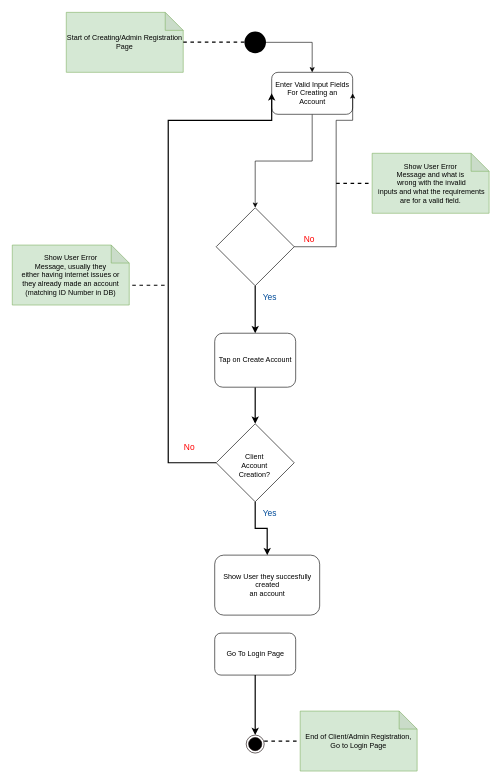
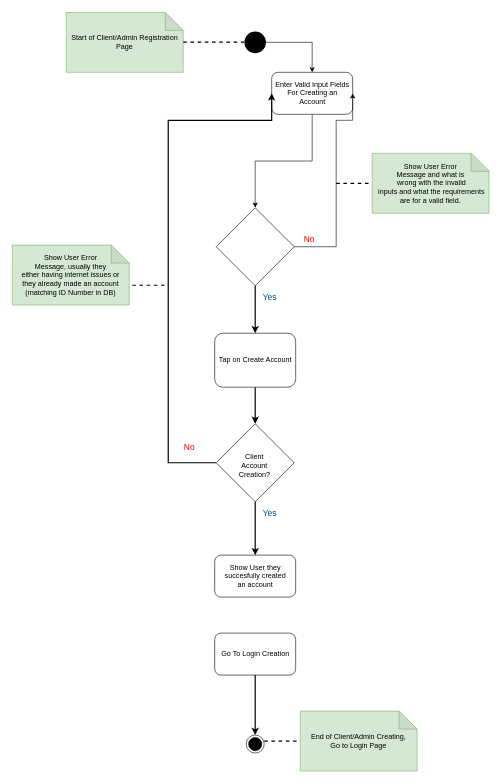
  <mxCell id="0" />
  <mxCell id="1" parent="0" />
  <mxCell id="2" style="edgeStyle=orthogonalEdgeStyle;rounded=0;orthogonalLoop=1;jettySize=auto;html=1;entryX=0.5;entryY=0;entryDx=0;entryDy=0;" edge="1" parent="1" source="3" target="5"><mxGeometry relative="1" as="geometry" /></mxCell>
  <mxCell id="3" value="" style="ellipse;html=1;shape=endState;fillColor=#000000;strokeWidth=6;" vertex="1" parent="1"><mxGeometry x="410" y="55" width="30" height="30" as="geometry" /></mxCell>
  <mxCell id="4" style="edgeStyle=orthogonalEdgeStyle;rounded=0;orthogonalLoop=1;jettySize=auto;html=1;" edge="1" parent="1" source="5" target="8"><mxGeometry relative="1" as="geometry" /></mxCell>
  <mxCell id="5" value="Enter Valid Input Fields&lt;br&gt;For Creating an&lt;br&gt;Account" style="rounded=1;whiteSpace=wrap;html=1;strokeColor=#000000;strokeWidth=1;fillColor=#FFFFFF;" vertex="1" parent="1"><mxGeometry x="452.5" y="120" width="135" height="70" as="geometry" /></mxCell>
  <mxCell id="6" style="edgeStyle=orthogonalEdgeStyle;rounded=0;orthogonalLoop=1;jettySize=auto;html=1;entryX=1;entryY=0.5;entryDx=0;entryDy=0;" edge="1" parent="1" source="8" target="5"><mxGeometry relative="1" as="geometry"><mxPoint x="630" y="410.81" as="targetPoint" /><Array as="points"><mxPoint x="560" y="411" /><mxPoint x="560" y="200" /></Array></mxGeometry></mxCell>
  <mxCell id="7" style="edgeStyle=orthogonalEdgeStyle;rounded=0;orthogonalLoop=1;jettySize=auto;html=1;entryX=0.5;entryY=0;entryDx=0;entryDy=0;strokeWidth=2;fontSize=14;fontColor=#FF0000;" edge="1" parent="1" source="8" target="15"><mxGeometry relative="1" as="geometry" /></mxCell>
  <mxCell id="8" value="" style="whiteSpace=wrap;html=1;aspect=fixed;strokeColor=#000000;strokeWidth=1;fillColor=#FFFFFF;rotation=45;" vertex="1" parent="1"><mxGeometry x="379" y="364.81" width="92" height="92" as="geometry" /></mxCell>
  <mxCell id="9" value="Show User Error &lt;br&gt;Message&amp;nbsp;and what is&lt;br&gt;&amp;nbsp;wrong with the invalid&lt;br&gt;&amp;nbsp;inputs and what the requirements are for a valid field." style="shape=note;whiteSpace=wrap;html=1;backgroundOutline=1;darkOpacity=0.05;strokeColor=#82b366;strokeWidth=1;fillColor=#d5e8d4;align=center;" vertex="1" parent="1"><mxGeometry x="620" y="255" width="195" height="100" as="geometry" /></mxCell>
  <mxCell id="10" value="No" style="text;html=1;align=center;verticalAlign=middle;resizable=0;points=[];autosize=1;fontSize=14;fontColor=#FF0000;" vertex="1" parent="1"><mxGeometry x="500" y="388" width="30" height="20" as="geometry" /></mxCell>
  <mxCell id="11" value="" style="endArrow=none;dashed=1;html=1;strokeWidth=2;" edge="1" parent="1"><mxGeometry width="50" height="50" relative="1" as="geometry"><mxPoint x="560" y="305" as="sourcePoint" /><mxPoint x="620" y="305" as="targetPoint" /></mxGeometry></mxCell>
- <mxCell id="12" value="Start of Creating/Admin Registration Page" style="shape=note;whiteSpace=wrap;html=1;backgroundOutline=1;darkOpacity=0.05;strokeColor=#82b366;strokeWidth=1;fillColor=#d5e8d4;align=center;" vertex="1" parent="1"><mxGeometry x="110" y="20" width="195" height="100" as="geometry" /></mxCell>
+ <mxCell id="12" value="Start of Client/Admin Registration Page" style="shape=note;whiteSpace=wrap;html=1;backgroundOutline=1;darkOpacity=0.05;strokeColor=#82b366;strokeWidth=1;fillColor=#d5e8d4;align=center;" vertex="1" parent="1"><mxGeometry x="110" y="20" width="195" height="100" as="geometry" /></mxCell>
  <mxCell id="13" value="" style="endArrow=none;dashed=1;html=1;strokeWidth=2;" edge="1" parent="1"><mxGeometry width="50" height="50" relative="1" as="geometry"><mxPoint x="305" y="69.5" as="sourcePoint" /><mxPoint x="410" y="69.5" as="targetPoint" /></mxGeometry></mxCell>
  <mxCell id="14" style="edgeStyle=orthogonalEdgeStyle;rounded=0;orthogonalLoop=1;jettySize=auto;html=1;strokeWidth=2;fontSize=14;fontColor=#0000CC;" edge="1" parent="1" source="15" target="18"><mxGeometry relative="1" as="geometry" /></mxCell>
  <mxCell id="15" value="Tap on Create Account" style="rounded=1;whiteSpace=wrap;html=1;strokeColor=#000000;strokeWidth=1;fillColor=#FFFFFF;" vertex="1" parent="1"><mxGeometry x="357.5" y="555" width="135" height="90" as="geometry" /></mxCell>
  <mxCell id="16" style="edgeStyle=orthogonalEdgeStyle;rounded=0;orthogonalLoop=1;jettySize=auto;html=1;strokeWidth=2;fontSize=11;fontColor=#0000CC;entryX=0;entryY=0.5;entryDx=0;entryDy=0;" edge="1" parent="1" source="18" target="5"><mxGeometry relative="1" as="geometry"><mxPoint x="220" y="305" as="targetPoint" /><Array as="points"><mxPoint x="280" y="771" /><mxPoint x="280" y="200" /></Array></mxGeometry></mxCell>
  <mxCell id="17" style="edgeStyle=orthogonalEdgeStyle;rounded=0;orthogonalLoop=1;jettySize=auto;html=1;strokeWidth=2;fontSize=11;fontColor=#0000CC;entryX=0.5;entryY=0;entryDx=0;entryDy=0;" edge="1" parent="1" source="18" target="24"><mxGeometry relative="1" as="geometry"><mxPoint x="425" y="915" as="targetPoint" /></mxGeometry></mxCell>
  <mxCell id="18" value="" style="whiteSpace=wrap;html=1;aspect=fixed;strokeColor=#000000;strokeWidth=1;fillColor=#FFFFFF;rotation=45;" vertex="1" parent="1"><mxGeometry x="379" y="725" width="92" height="92" as="geometry" /></mxCell>
  <mxCell id="19" value="&lt;span style=&quot;background-color: rgb(255 , 255 , 255)&quot;&gt;Client&lt;br&gt;&lt;/span&gt;Account&lt;br&gt;Creation?" style="text;whiteSpace=wrap;html=1;align=center;" vertex="1" parent="1"><mxGeometry x="379" y="748.19" width="90" height="30" as="geometry" /></mxCell>
  <mxCell id="20" value="&lt;font color=&quot;#004c99&quot;&gt;Yes&lt;/font&gt;" style="text;html=1;align=center;verticalAlign=middle;resizable=0;points=[];autosize=1;fontSize=14;fontColor=#0000CC;" vertex="1" parent="1"><mxGeometry x="429" y="485" width="40" height="20" as="geometry" /></mxCell>
  <mxCell id="21" value="Show User Error &lt;br&gt;Message, usually they&lt;br&gt;either having internet issues or&lt;br&gt;they already made an account&lt;br&gt;(matching ID Number in DB)" style="shape=note;whiteSpace=wrap;html=1;backgroundOutline=1;darkOpacity=0.05;strokeColor=#82b366;strokeWidth=1;fillColor=#d5e8d4;align=center;" vertex="1" parent="1"><mxGeometry x="20" y="408" width="195" height="100" as="geometry" /></mxCell>
  <mxCell id="22" value="" style="endArrow=none;dashed=1;html=1;strokeWidth=2;" edge="1" parent="1"><mxGeometry width="50" height="50" relative="1" as="geometry"><mxPoint x="220" y="475" as="sourcePoint" /><mxPoint x="280" y="475" as="targetPoint" /></mxGeometry></mxCell>
  <mxCell id="23" value="No" style="text;html=1;align=center;verticalAlign=middle;resizable=0;points=[];autosize=1;fontSize=14;fontColor=#FF0000;" vertex="1" parent="1"><mxGeometry x="300" y="735" width="30" height="20" as="geometry" /></mxCell>
- <mxCell id="24" value="Show User they succesfully created&lt;br&gt;an account" style="rounded=1;whiteSpace=wrap;html=1;strokeColor=#000000;strokeWidth=1;fillColor=#FFFFFF;" vertex="1" parent="1"><mxGeometry x="357.5" y="925" width="175" height="100" as="geometry" /></mxCell>
+ <mxCell id="24" value="Show User they succesfully created&lt;br&gt;an account" style="rounded=1;whiteSpace=wrap;html=1;strokeColor=#000000;strokeWidth=1;fillColor=#FFFFFF;" vertex="1" parent="1"><mxGeometry x="357.5" y="925" width="135" height="70" as="geometry" /></mxCell>
  <mxCell id="25" style="edgeStyle=orthogonalEdgeStyle;rounded=0;orthogonalLoop=1;jettySize=auto;html=1;entryX=0.5;entryY=0;entryDx=0;entryDy=0;strokeWidth=2;fontSize=11;fontColor=#0000CC;" edge="1" parent="1" source="26" target="27"><mxGeometry relative="1" as="geometry" /></mxCell>
- <mxCell id="26" value="Go To Login Page" style="rounded=1;whiteSpace=wrap;html=1;strokeColor=#000000;strokeWidth=1;fillColor=#FFFFFF;" vertex="1" parent="1"><mxGeometry x="357.5" y="1055" width="135" height="70" as="geometry" /></mxCell>
+ <mxCell id="26" value="Go To Login Creation" style="rounded=1;whiteSpace=wrap;html=1;strokeColor=#000000;strokeWidth=1;fillColor=#FFFFFF;" vertex="1" parent="1"><mxGeometry x="357.5" y="1055" width="135" height="70" as="geometry" /></mxCell>
  <mxCell id="27" value="" style="ellipse;html=1;shape=endState;fillColor=#000000;fontSize=11;fontColor=#0000CC;align=center;strokeColor=#0F0000;" vertex="1" parent="1"><mxGeometry x="410" y="1225" width="30" height="30" as="geometry" /></mxCell>
- <mxCell id="28" value="End of Client/Admin Registration,&lt;br&gt;Go to Login Page" style="shape=note;whiteSpace=wrap;html=1;backgroundOutline=1;darkOpacity=0.05;strokeColor=#82b366;strokeWidth=1;fillColor=#d5e8d4;align=center;" vertex="1" parent="1"><mxGeometry x="500" y="1185" width="195" height="100" as="geometry" /></mxCell>
+ <mxCell id="28" value="End of Client/Admin Creating,&lt;br&gt;Go to Login Page" style="shape=note;whiteSpace=wrap;html=1;backgroundOutline=1;darkOpacity=0.05;strokeColor=#82b366;strokeWidth=1;fillColor=#d5e8d4;align=center;" vertex="1" parent="1"><mxGeometry x="500" y="1185" width="195" height="100" as="geometry" /></mxCell>
  <mxCell id="29" value="" style="endArrow=none;dashed=1;html=1;strokeWidth=2;" edge="1" parent="1"><mxGeometry width="50" height="50" relative="1" as="geometry"><mxPoint x="440" y="1235" as="sourcePoint" /><mxPoint x="500" y="1235" as="targetPoint" /></mxGeometry></mxCell>
  <mxCell id="30" value="&lt;font color=&quot;#004c99&quot;&gt;Yes&lt;/font&gt;" style="text;html=1;align=center;verticalAlign=middle;resizable=0;points=[];autosize=1;fontSize=14;fontColor=#0000CC;" vertex="1" parent="1"><mxGeometry x="429" y="845" width="40" height="20" as="geometry" /></mxCell>
